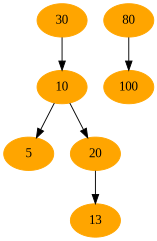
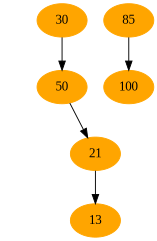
  digraph {
    fontname="Liberation Serif"
    node [color=orange fontname="Liberation Serif" style=filled]
    edge [fontname="Liberation Serif"]
    30
-   10
-   80
+   10 [label=50]
+   80 [label=85]
    100
-   5
-   20
+   20 [label=21]
    13
    30 -> 10
-   10 -> 5
    10 -> 20
    80 -> 100
    20 -> 13
  }
